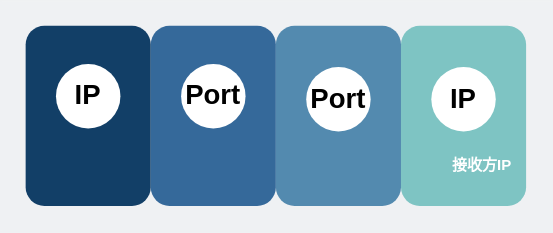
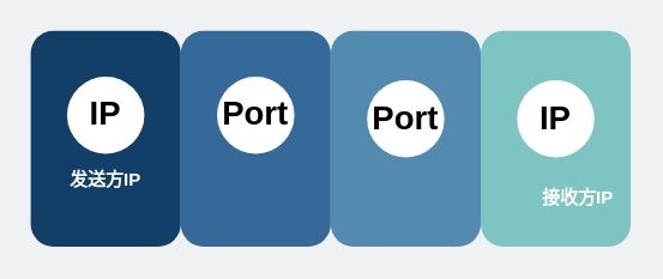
  <mxCell id="0" />
  <mxCell id="1" parent="0" />
  <mxCell id="2" value="" style="rounded=1;whiteSpace=wrap;html=1;fillColor=#123F67;strokeColor=none;" parent="1" vertex="1"><mxGeometry x="20" y="20" width="100" height="144" as="geometry" /></mxCell>
+ <mxCell id="3" value="&lt;font color=&quot;#ffffff&quot;&gt;&lt;b&gt;发送方IP&lt;/b&gt;&lt;/font&gt;" style="text;html=1;strokeColor=none;fillColor=none;align=center;verticalAlign=middle;whiteSpace=wrap;rounded=0;" parent="1" vertex="1"><mxGeometry x="40" y="104.5" width="60" height="30" as="geometry" /></mxCell>
  <mxCell id="4" value="" style="rounded=1;whiteSpace=wrap;html=1;fillColor=#35699A;strokeColor=none;" parent="1" vertex="1"><mxGeometry x="120" y="20" width="100" height="144" as="geometry" /></mxCell>
  <mxCell id="5" value="" style="rounded=1;whiteSpace=wrap;html=1;fillColor=#7EC4C3;strokeColor=none;" parent="1" vertex="1"><mxGeometry x="320" y="20" width="100" height="144" as="geometry" /></mxCell>
  <mxCell id="6" value="&lt;font color=&quot;#ffffff&quot;&gt;&lt;b&gt;接收方IP&lt;/b&gt;&lt;/font&gt;" style="text;html=1;strokeColor=none;fillColor=none;align=center;verticalAlign=middle;whiteSpace=wrap;rounded=0;" parent="1" vertex="1"><mxGeometry x="355" y="116.5" width="60" height="30" as="geometry" /></mxCell>
  <mxCell id="7" value="" style="rounded=1;whiteSpace=wrap;html=1;fillColor=#538AAF;strokeColor=none;" parent="1" vertex="1"><mxGeometry x="220" y="20" width="100" height="144" as="geometry" /></mxCell>
  <mxCell id="8" value="&lt;span style=&quot;font-size: 22px;&quot;&gt;&lt;b&gt;Port&lt;/b&gt;&lt;/span&gt;" style="ellipse;whiteSpace=wrap;html=1;aspect=fixed;fillColor=#FFFFFF;strokeColor=none;" parent="1" vertex="1"><mxGeometry x="144.25" y="50.5" width="51.5" height="51.5" as="geometry" /></mxCell>
  <mxCell id="9" value="&lt;span style=&quot;font-size: 22px;&quot;&gt;&lt;b&gt;IP&lt;/b&gt;&lt;/span&gt;" style="ellipse;whiteSpace=wrap;html=1;aspect=fixed;fillColor=#FFFFFF;strokeColor=none;" parent="1" vertex="1"><mxGeometry x="44.25" y="50.5" width="51.5" height="51.5" as="geometry" /></mxCell>
  <mxCell id="10" value="&lt;span style=&quot;font-size: 22px;&quot;&gt;&lt;b&gt;Port&lt;/b&gt;&lt;/span&gt;" style="ellipse;whiteSpace=wrap;html=1;aspect=fixed;fillColor=#FFFFFF;strokeColor=none;" parent="1" vertex="1"><mxGeometry x="244.25" y="53" width="51.5" height="51.5" as="geometry" /></mxCell>
  <mxCell id="11" value="&lt;span style=&quot;font-size: 22px;&quot;&gt;&lt;b&gt;IP&lt;/b&gt;&lt;/span&gt;" style="ellipse;whiteSpace=wrap;html=1;aspect=fixed;fillColor=#FFFFFF;strokeColor=none;" parent="1" vertex="1"><mxGeometry x="344.25" y="53" width="51.5" height="51.5" as="geometry" /></mxCell>
